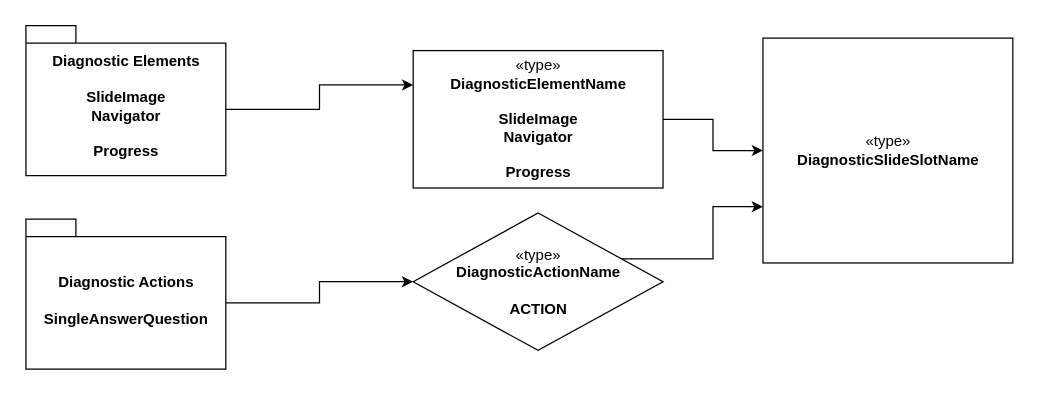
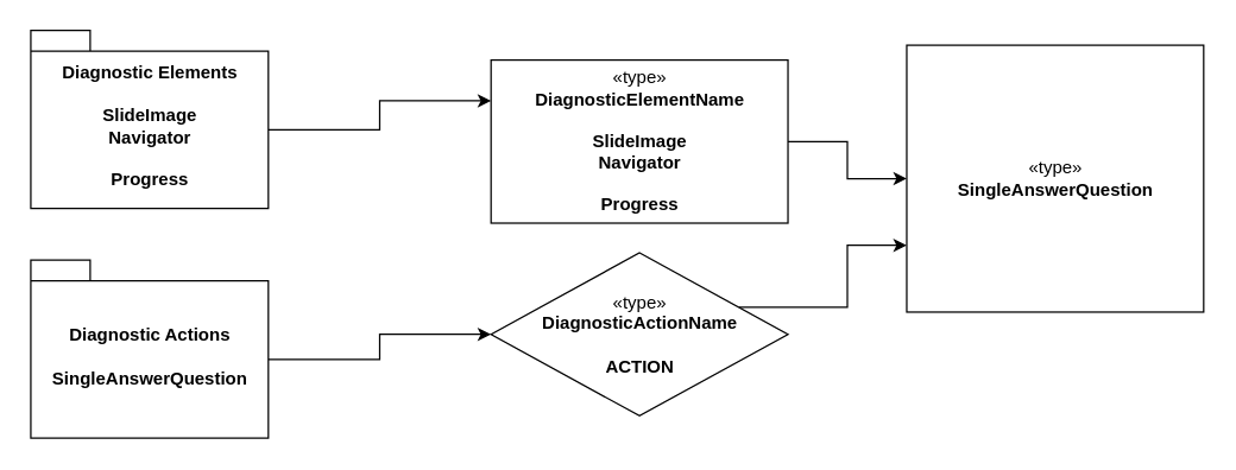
  <mxCell id="0" />
  <mxCell id="1" parent="0" />
  <mxCell id="2" style="edgeStyle=orthogonalEdgeStyle;rounded=0;orthogonalLoop=1;jettySize=auto;html=1;exitX=0;exitY=0;exitDx=160;exitDy=67;exitPerimeter=0;entryX=0;entryY=0.25;entryDx=0;entryDy=0;" edge="1" parent="1" source="3" target="6"><mxGeometry relative="1" as="geometry" /></mxCell>
  <mxCell id="3" value="Diagnostic Elements&lt;br&gt;&lt;br&gt;SlideImage&lt;br&gt;Navigator&lt;br&gt;&lt;br&gt;Progress" style="shape=folder;fontStyle=1;spacingTop=10;tabWidth=40;tabHeight=14;tabPosition=left;html=1;" vertex="1" parent="1"><mxGeometry x="20" y="20" width="160" height="120" as="geometry" /></mxCell>
- <mxCell id="4" value="«type»&lt;br&gt;&lt;b&gt;DiagnosticSlideSlotName&lt;br&gt;&lt;/b&gt;" style="html=1;" vertex="1" parent="1"><mxGeometry x="610" y="30" width="200" height="180" as="geometry" /></mxCell>
+ <mxCell id="4" value="«type»&lt;br&gt;&lt;b&gt;SingleAnswerQuestion&lt;br&gt;&lt;/b&gt;" style="html=1;" vertex="1" parent="1"><mxGeometry x="610" y="30" width="200" height="180" as="geometry" /></mxCell>
  <mxCell id="5" style="edgeStyle=orthogonalEdgeStyle;rounded=0;orthogonalLoop=1;jettySize=auto;html=1;exitX=1;exitY=0.5;exitDx=0;exitDy=0;" edge="1" parent="1" source="6" target="4"><mxGeometry relative="1" as="geometry" /></mxCell>
  <mxCell id="6" value="«type»&lt;br&gt;&lt;b&gt;DiagnosticElementName&lt;br&gt;&lt;br&gt;SlideImage&lt;br&gt;Navigator&lt;br&gt;&lt;br&gt;Progress&lt;br&gt;&lt;/b&gt;" style="html=1;" vertex="1" parent="1"><mxGeometry x="330" y="40" width="200" height="110" as="geometry" /></mxCell>
  <mxCell id="7" style="edgeStyle=orthogonalEdgeStyle;rounded=0;orthogonalLoop=1;jettySize=auto;html=1;exitX=1;exitY=0.25;exitDx=0;exitDy=0;entryX=0;entryY=0.75;entryDx=0;entryDy=0;" edge="1" parent="1" source="8" target="4"><mxGeometry relative="1" as="geometry" /></mxCell>
  <mxCell id="8" value="«type»&lt;br&gt;&lt;b&gt;DiagnosticActionName&lt;br&gt;&lt;br&gt;ACTION&lt;br&gt;&lt;/b&gt;" style="rhombus;html=1;" vertex="1" parent="1"><mxGeometry x="330" y="170" width="200" height="110" as="geometry" /></mxCell>
  <mxCell id="9" style="edgeStyle=orthogonalEdgeStyle;rounded=0;orthogonalLoop=1;jettySize=auto;html=1;exitX=0;exitY=0;exitDx=160;exitDy=67;exitPerimeter=0;entryX=0;entryY=0.5;entryDx=0;entryDy=0;" edge="1" parent="1" source="10" target="8"><mxGeometry relative="1" as="geometry" /></mxCell>
  <mxCell id="10" value="Diagnostic Actions&lt;br&gt;&lt;br&gt;SingleAnswerQuestion" style="shape=folder;fontStyle=1;spacingTop=10;tabWidth=40;tabHeight=14;tabPosition=left;html=1;" vertex="1" parent="1"><mxGeometry x="20" y="175" width="160" height="120" as="geometry" /></mxCell>
